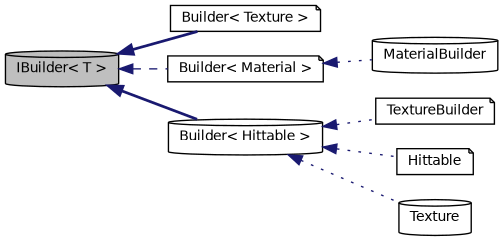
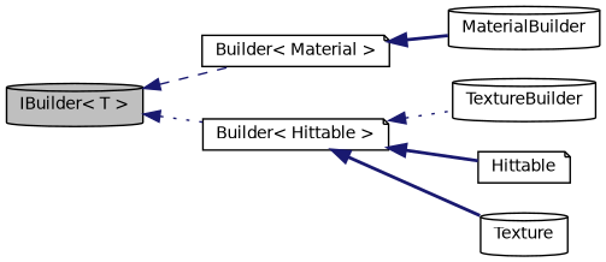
  digraph {
    rankdir=LR
    node [color=black fillcolor=white fontname=Helvetica fontsize=10 shape=cylinder style=filled]
    edge [color=midnightblue dir=back fontname=Helvetica fontsize=10 labelfontname=Helvetica labelfontsize=10 style=bold]
    n1 [fillcolor=grey75 fontcolor=black height=0.2 label="IBuilder\< T \>" width=0.4]
-   n2 [height=0.2 label="Builder\< Texture \>" shape=note width=0.4]
    n3 [height=0.2 label="Builder\< Material \>" shape=note width=0.4]
-   n4 [height=0.2 label="Builder\< Hittable \>" width=0.4]
+   n4 [height=0.2 label="Builder\< Hittable \>" shape=note width=0.4]
    n5 [height=0.2 label=MaterialBuilder width=0.4]
-   n6 [height=0.2 label=TextureBuilder shape=note width=0.4]
+   n6 [height=0.2 label=TextureBuilder width=0.4]
    n7 [height=0.2 label=Hittable shape=note width=0.4]
    n8 [height=0.2 label=Texture width=0.4]
-   n1 -> n2
    n1 -> n3 [style=dashed]
-   n1 -> n4
-   n3 -> n5 [style=dotted]
+   n1 -> n4 [style=dotted]
+   n3 -> n5
    n4 -> n6 [style=dotted]
-   n4 -> n7 [style=dotted]
-   n4 -> n8 [style=dotted]
+   n4 -> n7
+   n4 -> n8
  }
